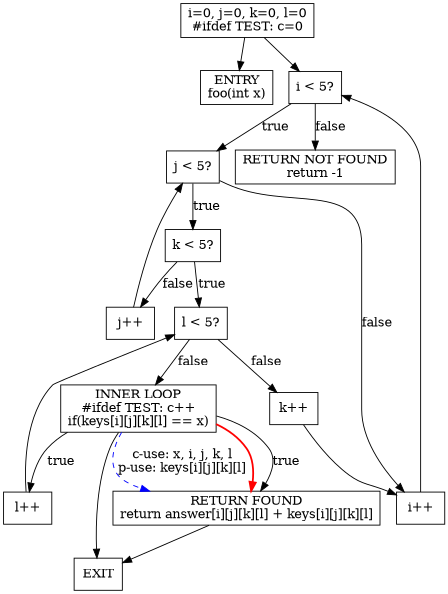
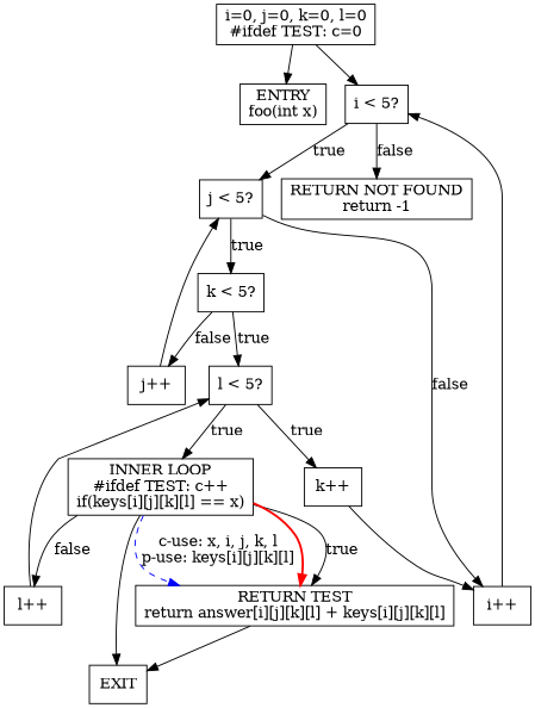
  digraph {
    rankdir=TB
    node [shape=box]
    n1 [label="ENTRY\nfoo(int x)"]
    n2 [label="i=0, j=0, k=0, l=0\n#ifdef TEST: c=0"]
    n3 [label="i < 5?"]
    n4 [label="j < 5?"]
    n5 [label="RETURN NOT FOUND\nreturn -1"]
    n6 [label="k < 5?"]
    n7 [label="i++"]
    n8 [label="l < 5?"]
    n9 [label="j++"]
    n10 [label="INNER LOOP\n#ifdef TEST: c++\nif(keys[i][j][k][l] == x)"]
    n11 [label="k++"]
-   n12 [label="RETURN FOUND\nreturn answer[i][j][k][l] + keys[i][j][k][l]"]
+   n12 [label="RETURN TEST\nreturn answer[i][j][k][l] + keys[i][j][k][l]"]
    n13 [label="l++"]
    n14 [label=EXIT]
    n2 -> n1
    n2 -> n3
    n3 -> n4 [label=true]
    n3 -> n5 [label=false]
    n4 -> n6 [label=true]
    n4 -> n7 [label=false]
    n6 -> n8 [label=true]
    n6 -> n9 [label=false]
    n7 -> n3
-   n8 -> n10 [label=false]
-   n8 -> n11 [label=false]
+   n8 -> n10 [label=true]
+   n8 -> n11 [label=true]
    n9 -> n4
    n10 -> n12 [label=true]
    n10 -> n12 [color=blue label="c-use: x, i, j, k, l\np-use: keys[i][j][k][l]" style=dashed]
    n10 -> n12 [color=red penwidth=2.0]
-   n10 -> n13 [label=true]
+   n10 -> n13 [label=false]
    n10 -> n14
    n11 -> n7
    n12 -> n14
    n13 -> n8
  }
